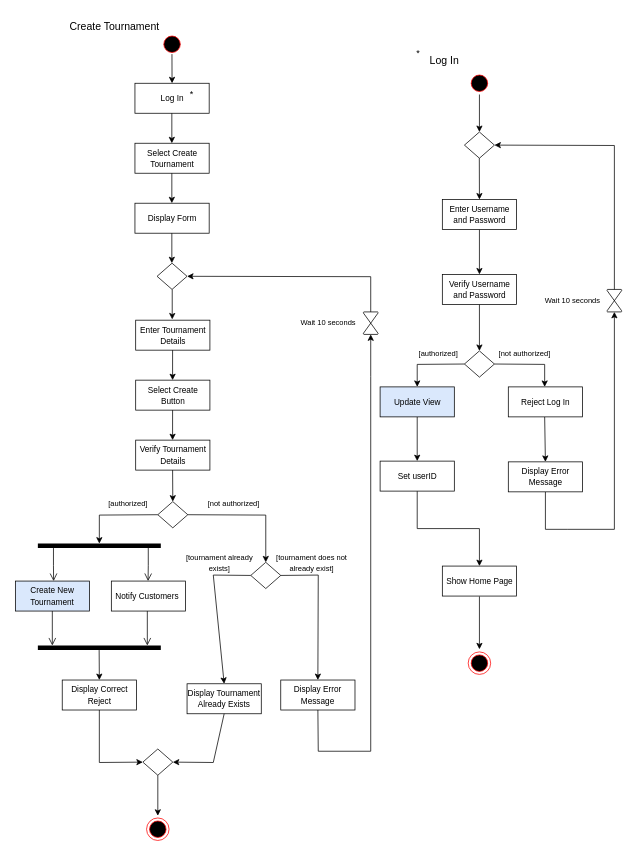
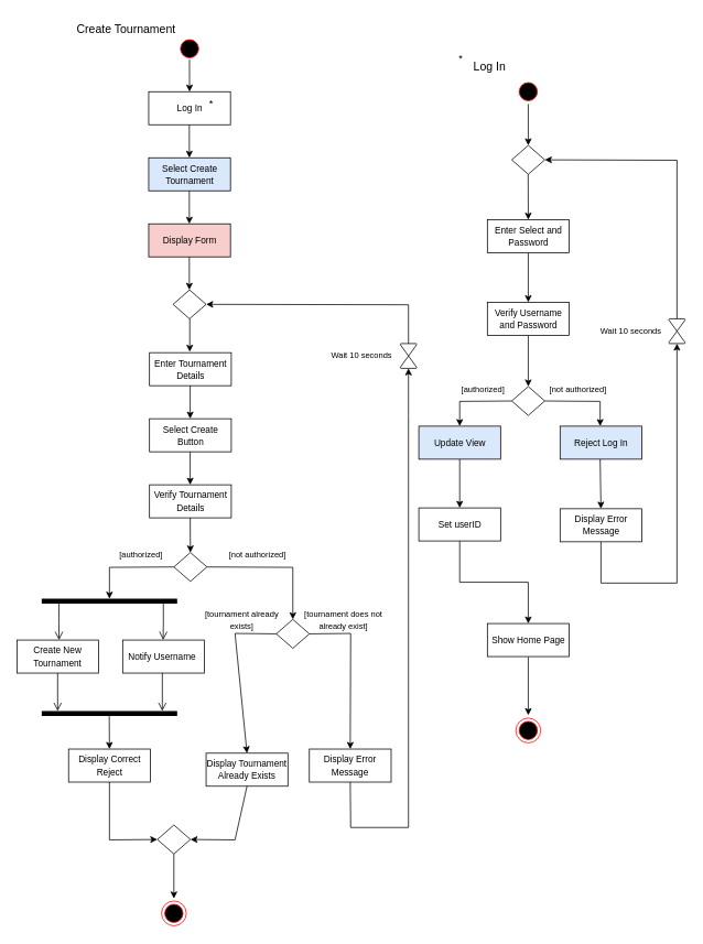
  <mxCell id="0" />
  <mxCell id="1" parent="0" />
  <mxCell id="2" value="" style="ellipse;html=1;shape=startState;fillColor=#000000;strokeColor=#ff0000;" parent="1" vertex="1"><mxGeometry x="214" y="43" width="30" height="30" as="geometry" /></mxCell>
  <mxCell id="3" value="&lt;font style=&quot;font-size: 14px;&quot;&gt;Create Tournament&lt;/font&gt;" style="text;html=1;align=center;verticalAlign=middle;resizable=0;points=[];autosize=1;strokeColor=none;fillColor=none;" parent="1" vertex="1"><mxGeometry x="81.5" y="20" width="140" height="30" as="geometry" /></mxCell>
  <mxCell id="4" value="*" style="text;html=1;align=center;verticalAlign=middle;resizable=0;points=[];autosize=1;strokeColor=none;fillColor=none;" parent="1" vertex="1"><mxGeometry x="542" y="55" width="30" height="30" as="geometry" /></mxCell>
  <mxCell id="5" value="" style="ellipse;html=1;shape=startState;fillColor=#000000;strokeColor=#ff0000;" parent="1" vertex="1"><mxGeometry x="624" y="95" width="30" height="30" as="geometry" /></mxCell>
  <mxCell id="6" value="&lt;font style=&quot;font-size: 11px;&quot;&gt;Log In&lt;/font&gt;" style="rounded=0;whiteSpace=wrap;html=1;" parent="1" vertex="1"><mxGeometry x="179.5" y="110" width="99" height="40" as="geometry" /></mxCell>
  <mxCell id="7" value="" style="endArrow=classic;html=1;rounded=0;exitX=0.496;exitY=0.937;exitDx=0;exitDy=0;exitPerimeter=0;" parent="1" source="2" edge="1"><mxGeometry width="50" height="50" relative="1" as="geometry"><mxPoint x="233" y="70" as="sourcePoint" /><mxPoint x="229" y="110" as="targetPoint" /></mxGeometry></mxCell>
  <mxCell id="8" value="&lt;font style=&quot;font-size: 14px;&quot;&gt;Log In&lt;/font&gt;" style="text;html=1;align=center;verticalAlign=middle;resizable=0;points=[];autosize=1;strokeColor=none;fillColor=none;" parent="1" vertex="1"><mxGeometry x="562" y="65" width="60" height="30" as="geometry" /></mxCell>
  <mxCell id="9" value="" style="endArrow=classic;html=1;rounded=0;exitX=0.5;exitY=1;exitDx=0;exitDy=0;" parent="1" source="5" edge="1"><mxGeometry width="50" height="50" relative="1" as="geometry"><mxPoint x="409" y="205" as="sourcePoint" /><mxPoint x="639" y="175" as="targetPoint" /></mxGeometry></mxCell>
  <mxCell id="10" value="" style="rhombus;whiteSpace=wrap;html=1;" parent="1" vertex="1"><mxGeometry x="619" y="175" width="40" height="35" as="geometry" /></mxCell>
  <mxCell id="11" value="" style="endArrow=classic;html=1;rounded=0;exitX=0.5;exitY=1;exitDx=0;exitDy=0;entryX=0.5;entryY=0;entryDx=0;entryDy=0;" parent="1" edge="1"><mxGeometry width="50" height="50" relative="1" as="geometry"><mxPoint x="638.84" y="210" as="sourcePoint" /><mxPoint x="639" y="265" as="targetPoint" /></mxGeometry></mxCell>
  <mxCell id="12" value="*" style="text;html=1;align=center;verticalAlign=middle;resizable=0;points=[];autosize=1;strokeColor=none;fillColor=none;" parent="1" vertex="1"><mxGeometry x="240" y="110" width="30" height="30" as="geometry" /></mxCell>
  <mxCell id="13" value="" style="endArrow=classic;html=1;rounded=0;exitX=0.5;exitY=1;exitDx=0;exitDy=0;" parent="1" edge="1"><mxGeometry width="50" height="50" relative="1" as="geometry"><mxPoint x="639" y="305" as="sourcePoint" /><mxPoint x="639" y="365" as="targetPoint" /></mxGeometry></mxCell>
  <mxCell id="14" value="" style="endArrow=classic;html=1;rounded=0;exitX=0.5;exitY=1;exitDx=0;exitDy=0;entryX=0.5;entryY=0;entryDx=0;entryDy=0;" parent="1" edge="1"><mxGeometry width="50" height="50" relative="1" as="geometry"><mxPoint x="639" y="405" as="sourcePoint" /><mxPoint x="639" y="467" as="targetPoint" /></mxGeometry></mxCell>
  <mxCell id="15" value="" style="rhombus;whiteSpace=wrap;html=1;" parent="1" vertex="1"><mxGeometry x="619" y="467" width="40" height="35" as="geometry" /></mxCell>
  <mxCell id="16" value="" style="endArrow=classic;html=1;rounded=0;exitX=1;exitY=0.5;exitDx=0;exitDy=0;entryX=0.5;entryY=0;entryDx=0;entryDy=0;" parent="1" source="15" edge="1"><mxGeometry width="50" height="50" relative="1" as="geometry"><mxPoint x="639" y="485" as="sourcePoint" /><mxPoint x="726" y="515" as="targetPoint" /><Array as="points"><mxPoint x="726" y="485" /></Array></mxGeometry></mxCell>
  <mxCell id="17" value="&lt;font style=&quot;font-size: 10px;&quot;&gt;[not authorized]&lt;/font&gt;" style="text;html=1;align=center;verticalAlign=middle;resizable=0;points=[];autosize=1;strokeColor=none;fillColor=none;" parent="1" vertex="1"><mxGeometry x="654" y="455" width="90" height="30" as="geometry" /></mxCell>
  <mxCell id="18" value="" style="endArrow=classic;html=1;rounded=0;exitX=0.5;exitY=1;exitDx=0;exitDy=0;" parent="1" edge="1"><mxGeometry width="50" height="50" relative="1" as="geometry"><mxPoint x="726" y="555" as="sourcePoint" /><mxPoint x="727" y="615" as="targetPoint" /></mxGeometry></mxCell>
  <mxCell id="19" value="" style="endArrow=classic;html=1;rounded=0;entryX=0.5;entryY=1;entryDx=0;entryDy=0;entryPerimeter=0;exitX=0.5;exitY=1;exitDx=0;exitDy=0;" parent="1" source="61" edge="1"><mxGeometry width="50" height="50" relative="1" as="geometry"><mxPoint x="697" y="675" as="sourcePoint" /><mxPoint x="819" y="415" as="targetPoint" /><Array as="points"><mxPoint x="727" y="705" /><mxPoint x="756" y="705" /><mxPoint x="819" y="705" /></Array></mxGeometry></mxCell>
  <mxCell id="20" value="" style="verticalLabelPosition=bottom;verticalAlign=top;html=1;shape=mxgraph.flowchart.collate;" parent="1" vertex="1"><mxGeometry x="809" y="385" width="20" height="30" as="geometry" /></mxCell>
  <mxCell id="21" value="&lt;font style=&quot;font-size: 10px;&quot;&gt;Wait 10 seconds&lt;/font&gt;" style="text;html=1;align=center;verticalAlign=middle;resizable=0;points=[];autosize=1;strokeColor=none;fillColor=none;" parent="1" vertex="1"><mxGeometry x="713" y="384" width="100" height="30" as="geometry" /></mxCell>
  <mxCell id="22" value="" style="endArrow=classic;html=1;rounded=0;entryX=1;entryY=0.5;entryDx=0;entryDy=0;exitX=0.5;exitY=0;exitDx=0;exitDy=0;exitPerimeter=0;" parent="1" source="20" target="10" edge="1"><mxGeometry width="50" height="50" relative="1" as="geometry"><mxPoint x="819" y="465" as="sourcePoint" /><mxPoint x="689" y="195" as="targetPoint" /><Array as="points"><mxPoint x="819" y="193" /></Array></mxGeometry></mxCell>
  <mxCell id="23" value="" style="endArrow=classic;html=1;rounded=0;exitX=0;exitY=0.5;exitDx=0;exitDy=0;entryX=0.5;entryY=0;entryDx=0;entryDy=0;" parent="1" source="15" edge="1"><mxGeometry width="50" height="50" relative="1" as="geometry"><mxPoint x="619" y="502.5" as="sourcePoint" /><mxPoint x="556" y="515" as="targetPoint" /><Array as="points"><mxPoint x="556" y="485" /></Array></mxGeometry></mxCell>
  <mxCell id="24" value="&lt;font style=&quot;font-size: 10px;&quot;&gt;[authorized]&lt;/font&gt;" style="text;html=1;align=center;verticalAlign=middle;resizable=0;points=[];autosize=1;strokeColor=none;fillColor=none;" parent="1" vertex="1"><mxGeometry x="544" y="455" width="80" height="30" as="geometry" /></mxCell>
  <mxCell id="25" value="" style="endArrow=classic;html=1;rounded=0;exitX=0.5;exitY=1;exitDx=0;exitDy=0;" parent="1" edge="1"><mxGeometry width="50" height="50" relative="1" as="geometry"><mxPoint x="556" y="555" as="sourcePoint" /><mxPoint x="556" y="614" as="targetPoint" /></mxGeometry></mxCell>
  <mxCell id="26" value="" style="endArrow=classic;html=1;rounded=0;exitX=0.5;exitY=1;exitDx=0;exitDy=0;entryX=0.5;entryY=0;entryDx=0;entryDy=0;" parent="1" edge="1"><mxGeometry width="50" height="50" relative="1" as="geometry"><mxPoint x="556" y="654" as="sourcePoint" /><mxPoint x="639" y="754" as="targetPoint" /><Array as="points"><mxPoint x="556" y="704" /><mxPoint x="639" y="704" /></Array></mxGeometry></mxCell>
  <mxCell id="27" value="" style="ellipse;html=1;shape=endState;fillColor=#000000;strokeColor=#ff0000;" parent="1" vertex="1"><mxGeometry x="624" y="868.5" width="30" height="30" as="geometry" /></mxCell>
  <mxCell id="28" value="" style="endArrow=classic;html=1;rounded=0;exitX=0.5;exitY=1;exitDx=0;exitDy=0;" parent="1" edge="1"><mxGeometry width="50" height="50" relative="1" as="geometry"><mxPoint x="639" y="794.5" as="sourcePoint" /><mxPoint x="639" y="865" as="targetPoint" /></mxGeometry></mxCell>
  <mxCell id="29" value="" style="rhombus;whiteSpace=wrap;html=1;" parent="1" vertex="1"><mxGeometry x="210" y="668" width="40" height="35" as="geometry" /></mxCell>
  <mxCell id="30" value="" style="endArrow=classic;html=1;rounded=0;entryX=0.5;entryY=0;entryDx=0;entryDy=0;exitX=1;exitY=0.5;exitDx=0;exitDy=0;" parent="1" source="29" target="55" edge="1"><mxGeometry width="50" height="50" relative="1" as="geometry"><mxPoint x="252" y="682" as="sourcePoint" /><mxPoint x="323" y="724" as="targetPoint" /><Array as="points"><mxPoint x="354" y="686" /></Array></mxGeometry></mxCell>
  <mxCell id="31" value="&lt;font style=&quot;font-size: 10px;&quot;&gt;[not authorized]&lt;/font&gt;" style="text;html=1;align=center;verticalAlign=middle;resizable=0;points=[];autosize=1;strokeColor=none;fillColor=none;" parent="1" vertex="1"><mxGeometry x="265.5" y="656" width="90" height="30" as="geometry" /></mxCell>
  <mxCell id="32" value="" style="endArrow=classic;html=1;rounded=0;exitX=0;exitY=0.5;exitDx=0;exitDy=0;entryX=0.5;entryY=0;entryDx=0;entryDy=0;" parent="1" source="29" edge="1"><mxGeometry width="50" height="50" relative="1" as="geometry"><mxPoint x="196" y="683.5" as="sourcePoint" /><mxPoint x="132" y="724" as="targetPoint" /><Array as="points"><mxPoint x="132" y="686" /></Array></mxGeometry></mxCell>
  <mxCell id="33" value="&lt;font style=&quot;font-size: 10px;&quot;&gt;[authorized]&lt;/font&gt;" style="text;html=1;align=center;verticalAlign=middle;resizable=0;points=[];autosize=1;strokeColor=none;fillColor=none;" parent="1" vertex="1"><mxGeometry x="130" y="656" width="80" height="30" as="geometry" /></mxCell>
  <mxCell id="34" value="" style="shape=line;html=1;strokeWidth=6;strokeColor=#000000;fillColor=#000000;" parent="1" vertex="1"><mxGeometry x="50" y="722" width="164" height="10" as="geometry" /></mxCell>
  <mxCell id="35" value="" style="edgeStyle=orthogonalEdgeStyle;html=1;verticalAlign=bottom;endArrow=open;endSize=8;strokeColor=#000000;rounded=0;fillColor=#000000;entryX=0.5;entryY=0;entryDx=0;entryDy=0;exitX=0.898;exitY=0.759;exitDx=0;exitDy=0;exitPerimeter=0;" parent="1" source="34" edge="1"><mxGeometry relative="1" as="geometry"><mxPoint x="197" y="774" as="targetPoint" /><mxPoint x="188" y="730" as="sourcePoint" /></mxGeometry></mxCell>
  <mxCell id="36" value="" style="edgeStyle=orthogonalEdgeStyle;html=1;verticalAlign=bottom;endArrow=open;endSize=8;strokeColor=#000000;rounded=0;entryX=0.5;entryY=0;entryDx=0;entryDy=0;exitX=0.127;exitY=0.796;exitDx=0;exitDy=0;exitPerimeter=0;" parent="1" source="34" edge="1"><mxGeometry relative="1" as="geometry"><mxPoint x="71" y="774" as="targetPoint" /><mxPoint x="40" y="732" as="sourcePoint" /></mxGeometry></mxCell>
- <mxCell id="37" value="&lt;font style=&quot;font-size: 11px;&quot;&gt;Select Create Tournament&lt;/font&gt;" style="rounded=0;whiteSpace=wrap;html=1;" parent="1" vertex="1"><mxGeometry x="179.5" y="190" width="99" height="40" as="geometry" /></mxCell>
- <mxCell id="38" value="&lt;font style=&quot;font-size: 11px;&quot;&gt;Display Form&lt;/font&gt;" style="rounded=0;whiteSpace=wrap;html=1;" parent="1" vertex="1"><mxGeometry x="179.5" y="270" width="99" height="40" as="geometry" /></mxCell>
+ <mxCell id="37" value="&lt;font style=&quot;font-size: 11px;&quot;&gt;Select Create Tournament&lt;/font&gt;" style="rounded=0;whiteSpace=wrap;html=1;fillColor=#dae8fc;" parent="1" vertex="1"><mxGeometry x="179.5" y="190" width="99" height="40" as="geometry" /></mxCell>
+ <mxCell id="38" value="&lt;font style=&quot;font-size: 11px;&quot;&gt;Display Form&lt;/font&gt;" style="rounded=0;whiteSpace=wrap;html=1;fillColor=#f8cecc;" parent="1" vertex="1"><mxGeometry x="179.5" y="270" width="99" height="40" as="geometry" /></mxCell>
  <mxCell id="39" value="&lt;font style=&quot;font-size: 11px;&quot;&gt;Enter Tournament Details&lt;/font&gt;" style="rounded=0;whiteSpace=wrap;html=1;" parent="1" vertex="1"><mxGeometry x="180.5" y="426" width="99" height="40" as="geometry" /></mxCell>
  <mxCell id="40" value="&lt;font style=&quot;font-size: 11px;&quot;&gt;Select Create Button&lt;/font&gt;" style="rounded=0;whiteSpace=wrap;html=1;" parent="1" vertex="1"><mxGeometry x="180.5" y="506" width="99" height="40" as="geometry" /></mxCell>
  <mxCell id="41" value="&lt;font style=&quot;font-size: 11px;&quot;&gt;Verify Tournament Details&lt;/font&gt;" style="rounded=0;whiteSpace=wrap;html=1;" parent="1" vertex="1"><mxGeometry x="180.5" y="586" width="99" height="40" as="geometry" /></mxCell>
- <mxCell id="42" value="&lt;font style=&quot;font-size: 11px;&quot;&gt;Notify Customers&amp;nbsp;&lt;/font&gt;" style="rounded=0;whiteSpace=wrap;html=1;" parent="1" vertex="1"><mxGeometry x="148" y="774" width="99" height="40" as="geometry" /></mxCell>
- <mxCell id="43" value="&lt;font style=&quot;font-size: 11px;&quot;&gt;Create New Tournament&lt;/font&gt;" style="rounded=0;whiteSpace=wrap;html=1;fillColor=#dae8fc;" parent="1" vertex="1"><mxGeometry x="20" y="774" width="99" height="40" as="geometry" /></mxCell>
+ <mxCell id="42" value="&lt;font style=&quot;font-size: 11px;&quot;&gt;Notify Username&amp;nbsp;&lt;/font&gt;" style="rounded=0;whiteSpace=wrap;html=1;" parent="1" vertex="1"><mxGeometry x="148" y="774" width="99" height="40" as="geometry" /></mxCell>
+ <mxCell id="43" value="&lt;font style=&quot;font-size: 11px;&quot;&gt;Create New Tournament&lt;/font&gt;" style="rounded=0;whiteSpace=wrap;html=1;" parent="1" vertex="1"><mxGeometry x="20" y="774" width="99" height="40" as="geometry" /></mxCell>
  <mxCell id="44" value="&lt;font style=&quot;font-size: 11px;&quot;&gt;Display Correct Reject&lt;/font&gt;" style="rounded=0;whiteSpace=wrap;html=1;" parent="1" vertex="1"><mxGeometry x="82.5" y="906" width="99" height="40" as="geometry" /></mxCell>
  <mxCell id="45" value="" style="endArrow=classic;html=1;rounded=0;exitX=0.5;exitY=1;exitDx=0;exitDy=0;" parent="1" edge="1"><mxGeometry width="50" height="50" relative="1" as="geometry"><mxPoint x="228.71" y="150" as="sourcePoint" /><mxPoint x="228.71" y="190" as="targetPoint" /></mxGeometry></mxCell>
  <mxCell id="46" value="" style="endArrow=classic;html=1;rounded=0;exitX=0.5;exitY=1;exitDx=0;exitDy=0;" parent="1" edge="1"><mxGeometry width="50" height="50" relative="1" as="geometry"><mxPoint x="228.71" y="230" as="sourcePoint" /><mxPoint x="228.71" y="270" as="targetPoint" /></mxGeometry></mxCell>
  <mxCell id="47" value="" style="endArrow=classic;html=1;rounded=0;exitX=0.5;exitY=1;exitDx=0;exitDy=0;" parent="1" edge="1"><mxGeometry width="50" height="50" relative="1" as="geometry"><mxPoint x="228.71" y="310" as="sourcePoint" /><mxPoint x="228.71" y="350" as="targetPoint" /></mxGeometry></mxCell>
  <mxCell id="48" value="" style="endArrow=classic;html=1;rounded=0;exitX=0.5;exitY=1;exitDx=0;exitDy=0;" parent="1" edge="1"><mxGeometry width="50" height="50" relative="1" as="geometry"><mxPoint x="229.71" y="466" as="sourcePoint" /><mxPoint x="229.71" y="506" as="targetPoint" /></mxGeometry></mxCell>
  <mxCell id="49" value="" style="endArrow=classic;html=1;rounded=0;exitX=0.5;exitY=1;exitDx=0;exitDy=0;" parent="1" edge="1"><mxGeometry width="50" height="50" relative="1" as="geometry"><mxPoint x="229.71" y="546" as="sourcePoint" /><mxPoint x="229.71" y="586" as="targetPoint" /></mxGeometry></mxCell>
  <mxCell id="50" value="" style="endArrow=classic;html=1;rounded=0;exitX=0.5;exitY=1;exitDx=0;exitDy=0;entryX=0.5;entryY=0;entryDx=0;entryDy=0;" parent="1" target="29" edge="1"><mxGeometry width="50" height="50" relative="1" as="geometry"><mxPoint x="229.72" y="626" as="sourcePoint" /><mxPoint x="229.72" y="666" as="targetPoint" /></mxGeometry></mxCell>
  <mxCell id="51" value="" style="shape=line;html=1;strokeWidth=6;strokeColor=#000000;fillColor=#000000;" parent="1" vertex="1"><mxGeometry x="50" y="858" width="164" height="10" as="geometry" /></mxCell>
  <mxCell id="52" value="" style="edgeStyle=orthogonalEdgeStyle;html=1;verticalAlign=bottom;endArrow=open;endSize=8;strokeColor=#000000;rounded=0;entryX=0.5;entryY=0;entryDx=0;entryDy=0;exitX=0.128;exitY=0.636;exitDx=0;exitDy=0;exitPerimeter=0;" parent="1" edge="1"><mxGeometry relative="1" as="geometry"><mxPoint x="69.29" y="860" as="targetPoint" /><mxPoint x="69.29" y="814" as="sourcePoint" /></mxGeometry></mxCell>
  <mxCell id="53" value="" style="edgeStyle=orthogonalEdgeStyle;html=1;verticalAlign=bottom;endArrow=open;endSize=8;strokeColor=#000000;rounded=0;exitX=0.128;exitY=0.636;exitDx=0;exitDy=0;exitPerimeter=0;" parent="1" edge="1"><mxGeometry relative="1" as="geometry"><mxPoint x="196" y="860" as="targetPoint" /><mxPoint x="196" y="814" as="sourcePoint" /></mxGeometry></mxCell>
  <mxCell id="54" value="" style="endArrow=classic;html=1;rounded=0;exitX=0.5;exitY=1;exitDx=0;exitDy=0;entryX=0.5;entryY=0;entryDx=0;entryDy=0;" parent="1" edge="1"><mxGeometry width="50" height="50" relative="1" as="geometry"><mxPoint x="131.74" y="866" as="sourcePoint" /><mxPoint x="132.02" y="906" as="targetPoint" /></mxGeometry></mxCell>
  <mxCell id="55" value="" style="rhombus;whiteSpace=wrap;html=1;" parent="1" vertex="1"><mxGeometry x="334" y="749" width="40" height="35" as="geometry" /></mxCell>
- <mxCell id="56" value="&lt;font style=&quot;font-size: 11px;&quot;&gt;Enter Username and Password&lt;/font&gt;" style="rounded=0;whiteSpace=wrap;html=1;" parent="1" vertex="1"><mxGeometry x="589.5" y="265" width="99" height="40" as="geometry" /></mxCell>
+ <mxCell id="56" value="&lt;font style=&quot;font-size: 11px;&quot;&gt;Enter Select and Password&lt;/font&gt;" style="rounded=0;whiteSpace=wrap;html=1;" parent="1" vertex="1"><mxGeometry x="589.5" y="265" width="99" height="40" as="geometry" /></mxCell>
  <mxCell id="57" value="&lt;font style=&quot;font-size: 11px;&quot;&gt;Verify Username and Password&lt;/font&gt;" style="rounded=0;whiteSpace=wrap;html=1;" parent="1" vertex="1"><mxGeometry x="589.5" y="365" width="99" height="40" as="geometry" /></mxCell>
- <mxCell id="58" value="&lt;font style=&quot;font-size: 11px;&quot;&gt;Reject Log In&lt;/font&gt;" style="rounded=0;whiteSpace=wrap;html=1;" parent="1" vertex="1"><mxGeometry x="677.5" y="515" width="99" height="40" as="geometry" /></mxCell>
+ <mxCell id="58" value="&lt;font style=&quot;font-size: 11px;&quot;&gt;Reject Log In&lt;/font&gt;" style="rounded=0;whiteSpace=wrap;html=1;fillColor=#dae8fc;" parent="1" vertex="1"><mxGeometry x="677.5" y="515" width="99" height="40" as="geometry" /></mxCell>
  <mxCell id="59" value="&lt;font style=&quot;font-size: 11px;&quot;&gt;Set userID&lt;/font&gt;" style="rounded=0;whiteSpace=wrap;html=1;" parent="1" vertex="1"><mxGeometry x="506.5" y="614" width="99" height="40" as="geometry" /></mxCell>
  <mxCell id="60" value="&lt;font style=&quot;font-size: 11px;&quot;&gt;Update View&lt;/font&gt;" style="rounded=0;whiteSpace=wrap;html=1;fillColor=#dae8fc;" parent="1" vertex="1"><mxGeometry x="506.5" y="515" width="99" height="40" as="geometry" /></mxCell>
  <mxCell id="61" value="&lt;font style=&quot;font-size: 11px;&quot;&gt;Display Error Message&lt;/font&gt;" style="rounded=0;whiteSpace=wrap;html=1;" parent="1" vertex="1"><mxGeometry x="677.5" y="615" width="99" height="40" as="geometry" /></mxCell>
  <mxCell id="62" value="&lt;font style=&quot;font-size: 11px;&quot;&gt;Show Home Page&lt;/font&gt;" style="rounded=0;whiteSpace=wrap;html=1;" parent="1" vertex="1"><mxGeometry x="589.5" y="754" width="99" height="40" as="geometry" /></mxCell>
  <mxCell id="63" value="&lt;font style=&quot;font-size: 11px;&quot;&gt;Display Tournament Already Exists&lt;/font&gt;" style="rounded=0;whiteSpace=wrap;html=1;" parent="1" vertex="1"><mxGeometry x="249" y="911" width="99" height="40" as="geometry" /></mxCell>
  <mxCell id="64" value="" style="endArrow=classic;html=1;rounded=0;exitX=0;exitY=0.5;exitDx=0;exitDy=0;entryX=0.5;entryY=0;entryDx=0;entryDy=0;" parent="1" source="55" target="63" edge="1"><mxGeometry width="50" height="50" relative="1" as="geometry"><mxPoint x="354.5" y="766.5" as="sourcePoint" /><mxPoint x="314" y="818" as="targetPoint" /><Array as="points"><mxPoint x="284" y="766" /></Array></mxGeometry></mxCell>
  <mxCell id="65" value="" style="rhombus;whiteSpace=wrap;html=1;" parent="1" vertex="1"><mxGeometry x="190" y="998" width="40" height="35" as="geometry" /></mxCell>
  <mxCell id="66" value="" style="ellipse;html=1;shape=endState;fillColor=#000000;strokeColor=#ff0000;" parent="1" vertex="1"><mxGeometry x="195" y="1090" width="30" height="30" as="geometry" /></mxCell>
  <mxCell id="67" value="" style="endArrow=classic;html=1;rounded=0;exitX=0.5;exitY=1;exitDx=0;exitDy=0;" parent="1" source="65" edge="1"><mxGeometry width="50" height="50" relative="1" as="geometry"><mxPoint x="230.5" y="1046" as="sourcePoint" /><mxPoint x="210" y="1087" as="targetPoint" /></mxGeometry></mxCell>
  <mxCell id="68" value="" style="endArrow=classic;html=1;rounded=0;exitX=0.5;exitY=1;exitDx=0;exitDy=0;entryX=0;entryY=0.5;entryDx=0;entryDy=0;" parent="1" source="44" target="65" edge="1"><mxGeometry width="50" height="50" relative="1" as="geometry"><mxPoint x="141.74" y="969.5" as="sourcePoint" /><mxPoint x="142.02" y="1009.5" as="targetPoint" /><Array as="points"><mxPoint x="132" y="1016" /></Array></mxGeometry></mxCell>
  <mxCell id="69" value="" style="endArrow=classic;html=1;rounded=0;entryX=1;entryY=0.5;entryDx=0;entryDy=0;exitX=0.5;exitY=1;exitDx=0;exitDy=0;" parent="1" source="63" target="65" edge="1"><mxGeometry width="50" height="50" relative="1" as="geometry"><mxPoint x="319.5" y="946" as="sourcePoint" /><mxPoint x="279.5" y="1006" as="targetPoint" /><Array as="points"><mxPoint x="284" y="1016" /></Array></mxGeometry></mxCell>
  <mxCell id="70" value="&lt;font style=&quot;font-size: 10px;&quot;&gt;[tournament already&lt;br&gt;exists]&lt;/font&gt;" style="text;html=1;align=center;verticalAlign=middle;resizable=0;points=[];autosize=1;strokeColor=none;fillColor=none;" parent="1" vertex="1"><mxGeometry x="237" y="729" width="110" height="40" as="geometry" /></mxCell>
  <mxCell id="71" value="&lt;font style=&quot;font-size: 10px;&quot;&gt;[tournament does not&lt;br&gt;already exist]&lt;/font&gt;" style="text;html=1;align=center;verticalAlign=middle;resizable=0;points=[];autosize=1;strokeColor=none;fillColor=none;" parent="1" vertex="1"><mxGeometry x="355" y="729" width="120" height="40" as="geometry" /></mxCell>
  <mxCell id="72" value="&lt;font style=&quot;font-size: 11px;&quot;&gt;Display Error Message&lt;/font&gt;" style="rounded=0;whiteSpace=wrap;html=1;" parent="1" vertex="1"><mxGeometry x="374" y="906" width="99" height="40" as="geometry" /></mxCell>
  <mxCell id="73" value="" style="endArrow=classic;html=1;rounded=0;exitX=1;exitY=0.5;exitDx=0;exitDy=0;entryX=0.5;entryY=0;entryDx=0;entryDy=0;" parent="1" source="55" target="72" edge="1"><mxGeometry width="50" height="50" relative="1" as="geometry"><mxPoint x="354" y="777" as="sourcePoint" /><mxPoint x="304" y="916" as="targetPoint" /><Array as="points"><mxPoint x="424" y="766" /></Array></mxGeometry></mxCell>
  <mxCell id="74" value="" style="endArrow=classic;html=1;rounded=0;exitX=0.5;exitY=1;exitDx=0;exitDy=0;" parent="1" edge="1"><mxGeometry width="50" height="50" relative="1" as="geometry"><mxPoint x="229.23" y="385" as="sourcePoint" /><mxPoint x="229.23" y="425" as="targetPoint" /></mxGeometry></mxCell>
  <mxCell id="75" value="" style="rhombus;whiteSpace=wrap;html=1;" parent="1" vertex="1"><mxGeometry x="209" y="350" width="40" height="35" as="geometry" /></mxCell>
  <mxCell id="76" value="" style="endArrow=classic;html=1;rounded=0;exitX=0.5;exitY=1;exitDx=0;exitDy=0;entryX=0.5;entryY=1;entryDx=0;entryDy=0;entryPerimeter=0;" parent="1" source="72" target="77" edge="1"><mxGeometry width="50" height="50" relative="1" as="geometry"><mxPoint x="464" y="795" as="sourcePoint" /><mxPoint x="414" y="501" as="targetPoint" /><Array as="points"><mxPoint x="424" y="1001" /><mxPoint x="494" y="1001" /><mxPoint x="494" y="501" /></Array></mxGeometry></mxCell>
  <mxCell id="77" value="" style="verticalLabelPosition=bottom;verticalAlign=top;html=1;shape=mxgraph.flowchart.collate;" parent="1" vertex="1"><mxGeometry x="484" y="415" width="20" height="30" as="geometry" /></mxCell>
  <mxCell id="78" value="&lt;font style=&quot;font-size: 10px;&quot;&gt;Wait 10 seconds&lt;/font&gt;" style="text;html=1;align=center;verticalAlign=middle;resizable=0;points=[];autosize=1;strokeColor=none;fillColor=none;" parent="1" vertex="1"><mxGeometry x="387" y="414" width="100" height="30" as="geometry" /></mxCell>
  <mxCell id="79" value="" style="endArrow=classic;html=1;rounded=0;exitX=0.5;exitY=0;exitDx=0;exitDy=0;entryX=1;entryY=0.5;entryDx=0;entryDy=0;exitPerimeter=0;" parent="1" source="77" target="75" edge="1"><mxGeometry width="50" height="50" relative="1" as="geometry"><mxPoint x="433.2" y="350" as="sourcePoint" /><mxPoint x="433.2" y="390" as="targetPoint" /><Array as="points"><mxPoint x="494" y="368" /></Array></mxGeometry></mxCell>
